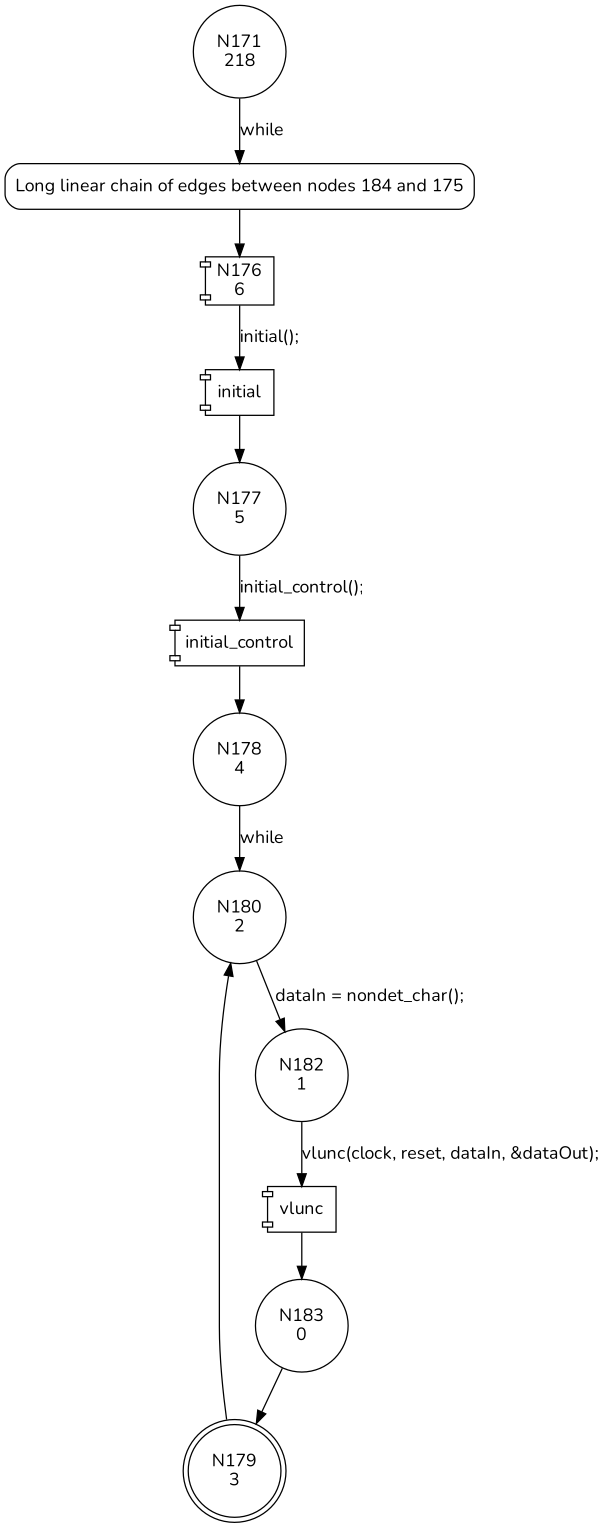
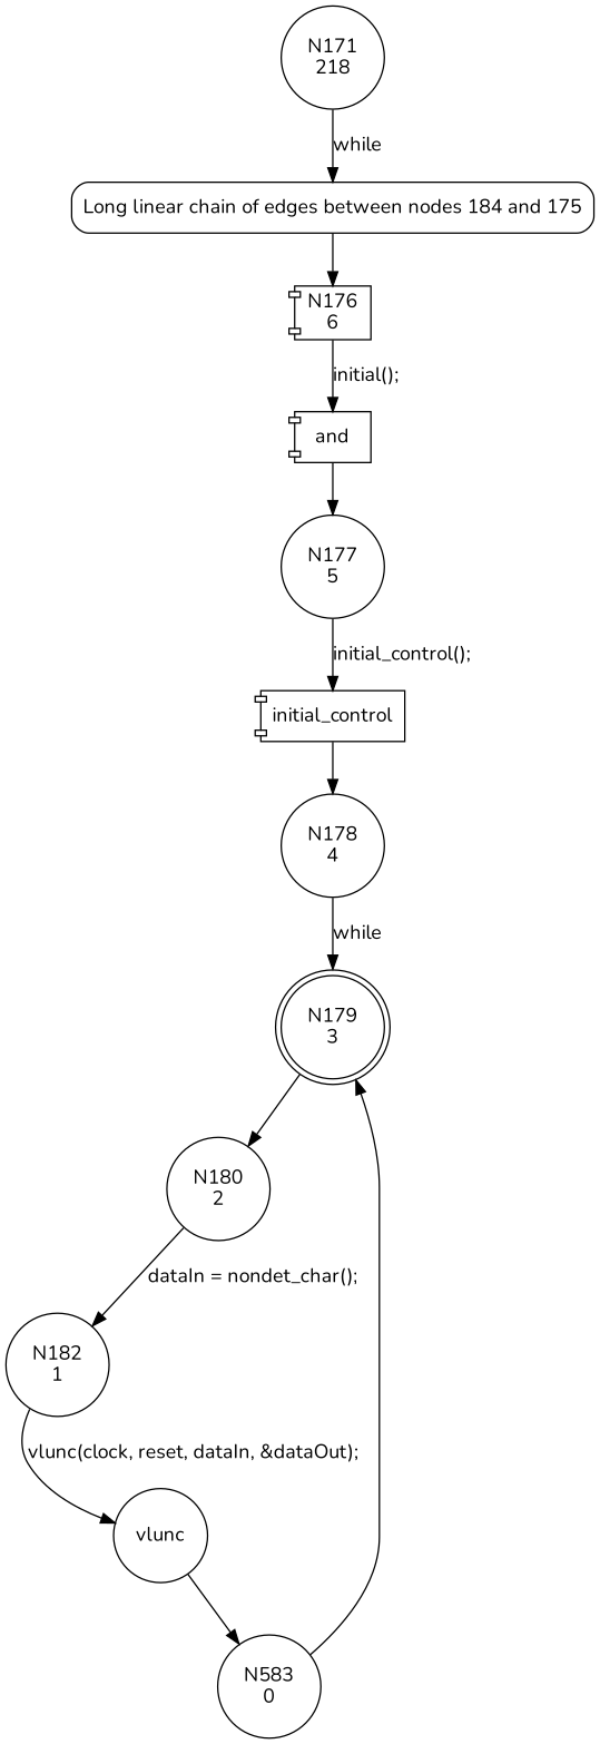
  digraph {
    fontname=Nunito
    node [fontname=Nunito shape=circle]
    edge [fontname=Nunito]
    n1 [label="N171\n218"]
    n2 [fillcolor=white label="Long linear chain of edges between nodes 184 and 175" penwidth=1 shape=Mrecord style="filled,bold"]
    n3 [label="N176\n6" shape=component]
-   n4 [label=initial shape=component]
+   n4 [label=and shape=component]
    n5 [label="N177\n5"]
    n6 [label=initial_control shape=component]
    n7 [label="N178\n4"]
    n8 [label="N179\n3" shape=doublecircle]
    n9 [label="N180\n2"]
    n10 [label="N182\n1"]
-   n11 [label=vlunc shape=component]
-   n12 [label="N183\n0"]
+   n11 [label=vlunc]
+   n12 [label="N583\n0"]
    n1 -> n2 [label=while]
    n2 -> n3
    n3 -> n4 [label="initial();"]
    n4 -> n5
    n5 -> n6 [label="initial_control();"]
    n6 -> n7
-   n7 -> n9 [label=while]
+   n7 -> n8 [label=while]
    n8 -> n9
    n9 -> n10 [label="dataIn = nondet_char();"]
    n10 -> n11 [label="vlunc(clock, reset, dataIn, &dataOut);"]
    n11 -> n12
    n12 -> n8
  }
